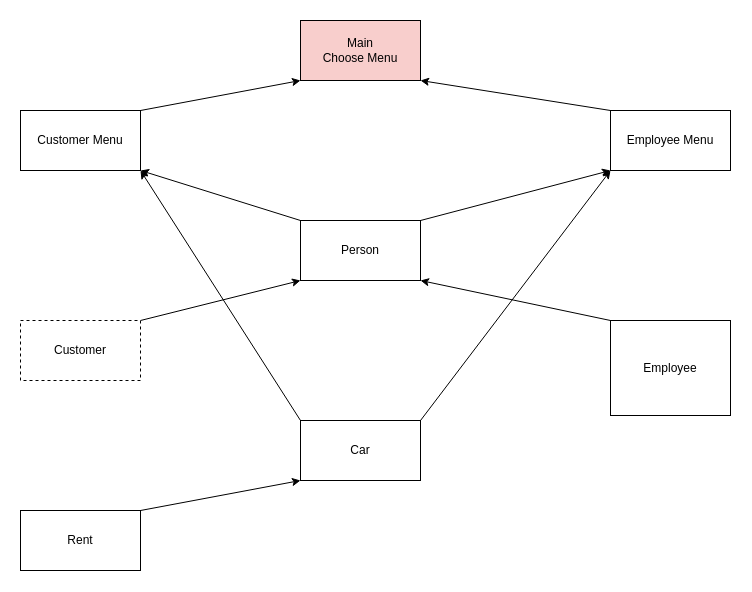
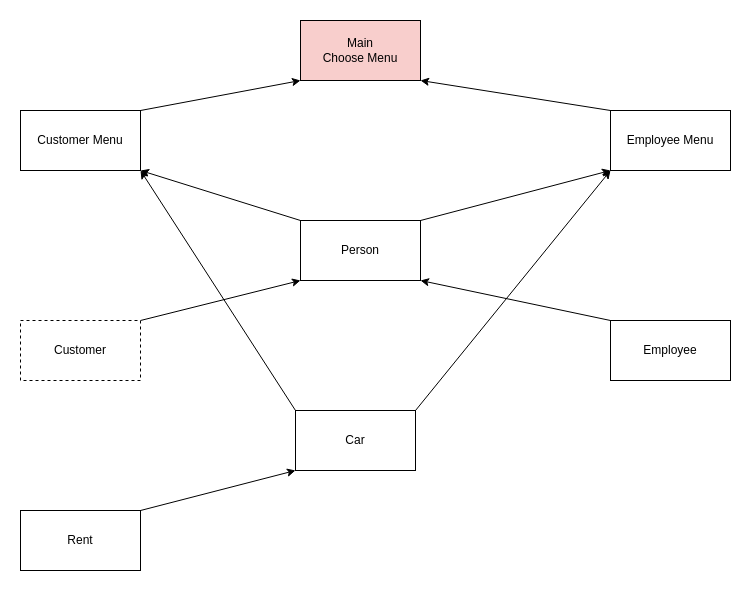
  <mxCell id="0" />
  <mxCell id="1" parent="0" />
  <mxCell id="2" value="Main&lt;br&gt;Choose Menu" style="rounded=0;whiteSpace=wrap;html=1;fillColor=#f8cecc;" vertex="1" parent="1"><mxGeometry x="300" y="20" width="120" height="60" as="geometry" /></mxCell>
  <mxCell id="3" style="edgeStyle=none;html=1;exitX=1;exitY=0;exitDx=0;exitDy=0;entryX=0;entryY=1;entryDx=0;entryDy=0;" edge="1" parent="1" source="4" target="2"><mxGeometry relative="1" as="geometry" /></mxCell>
  <mxCell id="4" value="Customer Menu" style="rounded=0;whiteSpace=wrap;html=1;" vertex="1" parent="1"><mxGeometry x="20" y="110" width="120" height="60" as="geometry" /></mxCell>
  <mxCell id="5" style="edgeStyle=none;html=1;exitX=0;exitY=0;exitDx=0;exitDy=0;entryX=1;entryY=1;entryDx=0;entryDy=0;" edge="1" parent="1" source="6" target="2"><mxGeometry relative="1" as="geometry" /></mxCell>
  <mxCell id="6" value="Employee Menu" style="rounded=0;whiteSpace=wrap;html=1;" vertex="1" parent="1"><mxGeometry x="610" y="110" width="120" height="60" as="geometry" /></mxCell>
  <mxCell id="7" style="edgeStyle=none;html=1;exitX=0;exitY=0;exitDx=0;exitDy=0;entryX=1;entryY=1;entryDx=0;entryDy=0;" edge="1" parent="1" source="9" target="4"><mxGeometry relative="1" as="geometry" /></mxCell>
  <mxCell id="8" style="edgeStyle=none;html=1;exitX=1;exitY=0;exitDx=0;exitDy=0;entryX=0;entryY=1;entryDx=0;entryDy=0;" edge="1" parent="1" source="9" target="6"><mxGeometry relative="1" as="geometry" /></mxCell>
- <mxCell id="9" value="Car" style="rounded=0;whiteSpace=wrap;html=1;" vertex="1" parent="1"><mxGeometry x="300" y="420" width="120" height="60" as="geometry" /></mxCell>
+ <mxCell id="9" value="Car" style="rounded=0;whiteSpace=wrap;html=1;" vertex="1" parent="1"><mxGeometry x="295" y="410" width="120" height="60" as="geometry" /></mxCell>
  <mxCell id="10" style="edgeStyle=none;html=1;exitX=1;exitY=0;exitDx=0;exitDy=0;entryX=0;entryY=1;entryDx=0;entryDy=0;" edge="1" parent="1" source="11" target="9"><mxGeometry relative="1" as="geometry" /></mxCell>
  <mxCell id="11" value="Rent" style="rounded=0;whiteSpace=wrap;html=1;" vertex="1" parent="1"><mxGeometry x="20" y="510" width="120" height="60" as="geometry" /></mxCell>
  <mxCell id="12" style="edgeStyle=none;html=1;exitX=1;exitY=0;exitDx=0;exitDy=0;entryX=0;entryY=1;entryDx=0;entryDy=0;" edge="1" parent="1" source="13" target="18"><mxGeometry relative="1" as="geometry" /></mxCell>
  <mxCell id="13" value="Customer" style="rounded=0;whiteSpace=wrap;html=1;dashed=1;" vertex="1" parent="1"><mxGeometry x="20" y="320" width="120" height="60" as="geometry" /></mxCell>
  <mxCell id="14" style="edgeStyle=none;html=1;exitX=0;exitY=0;exitDx=0;exitDy=0;entryX=1;entryY=1;entryDx=0;entryDy=0;" edge="1" parent="1" source="15" target="18"><mxGeometry relative="1" as="geometry" /></mxCell>
- <mxCell id="15" value="Employee" style="rounded=0;whiteSpace=wrap;html=1;" vertex="1" parent="1"><mxGeometry x="610" y="320" width="120" height="95" as="geometry" /></mxCell>
+ <mxCell id="15" value="Employee" style="rounded=0;whiteSpace=wrap;html=1;" vertex="1" parent="1"><mxGeometry x="610" y="320" width="120" height="60" as="geometry" /></mxCell>
  <mxCell id="16" style="edgeStyle=none;html=1;exitX=0;exitY=0;exitDx=0;exitDy=0;entryX=1;entryY=1;entryDx=0;entryDy=0;" edge="1" parent="1" source="18" target="4"><mxGeometry relative="1" as="geometry" /></mxCell>
  <mxCell id="17" style="edgeStyle=none;html=1;exitX=1;exitY=0;exitDx=0;exitDy=0;entryX=0;entryY=1;entryDx=0;entryDy=0;" edge="1" parent="1" source="18" target="6"><mxGeometry relative="1" as="geometry" /></mxCell>
  <mxCell id="18" value="Person" style="rounded=0;whiteSpace=wrap;html=1;" vertex="1" parent="1"><mxGeometry x="300" y="220" width="120" height="60" as="geometry" /></mxCell>
